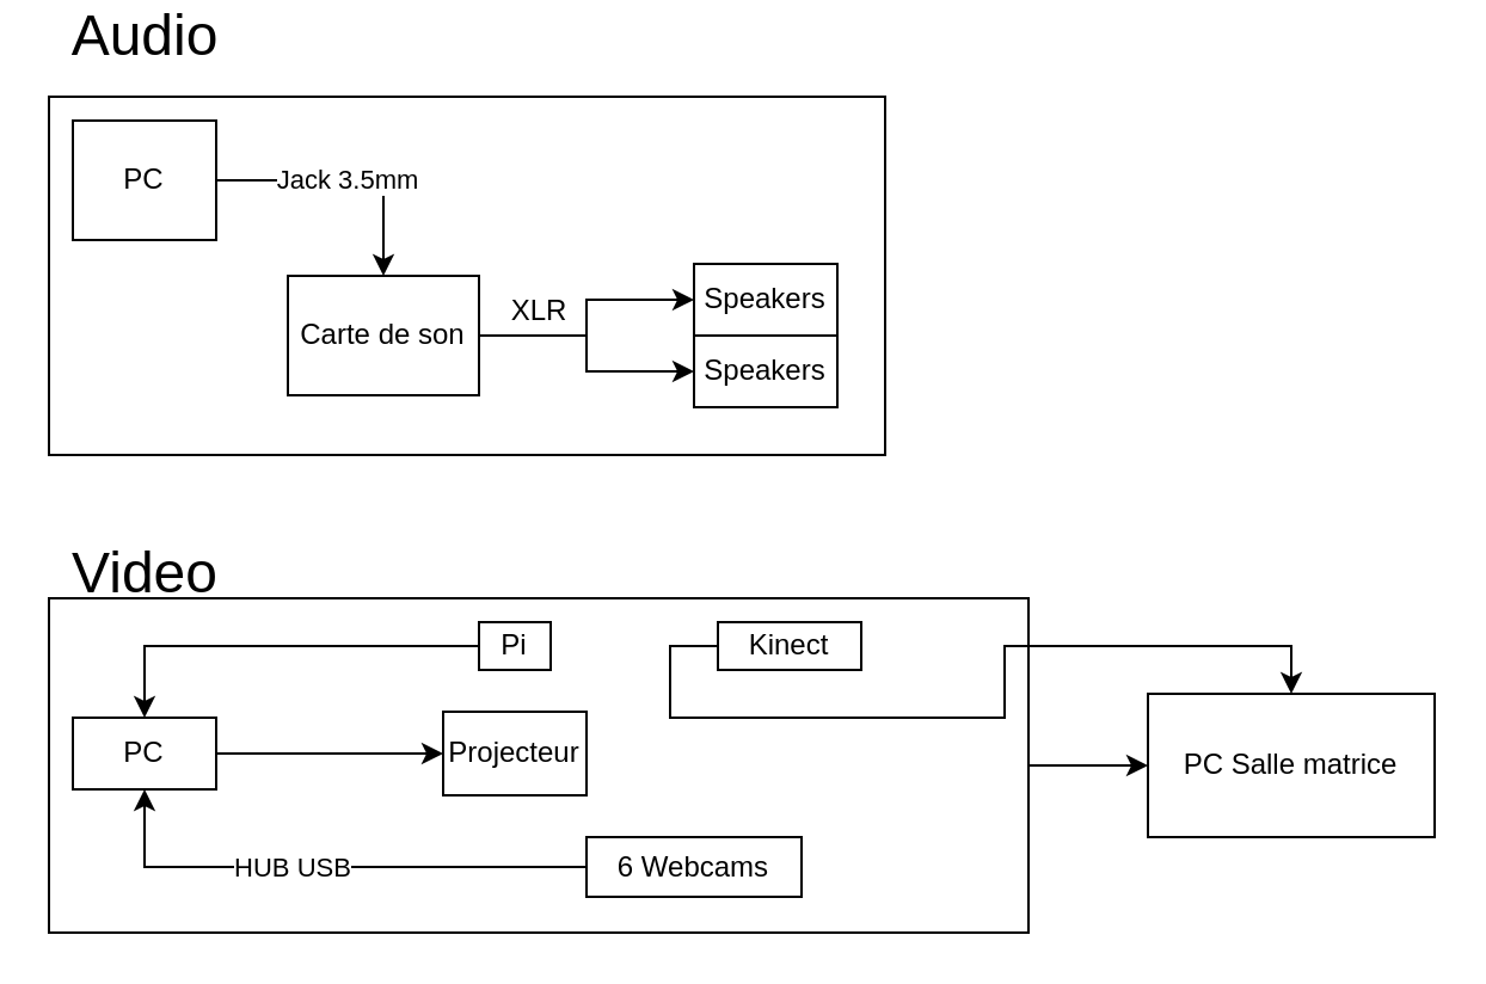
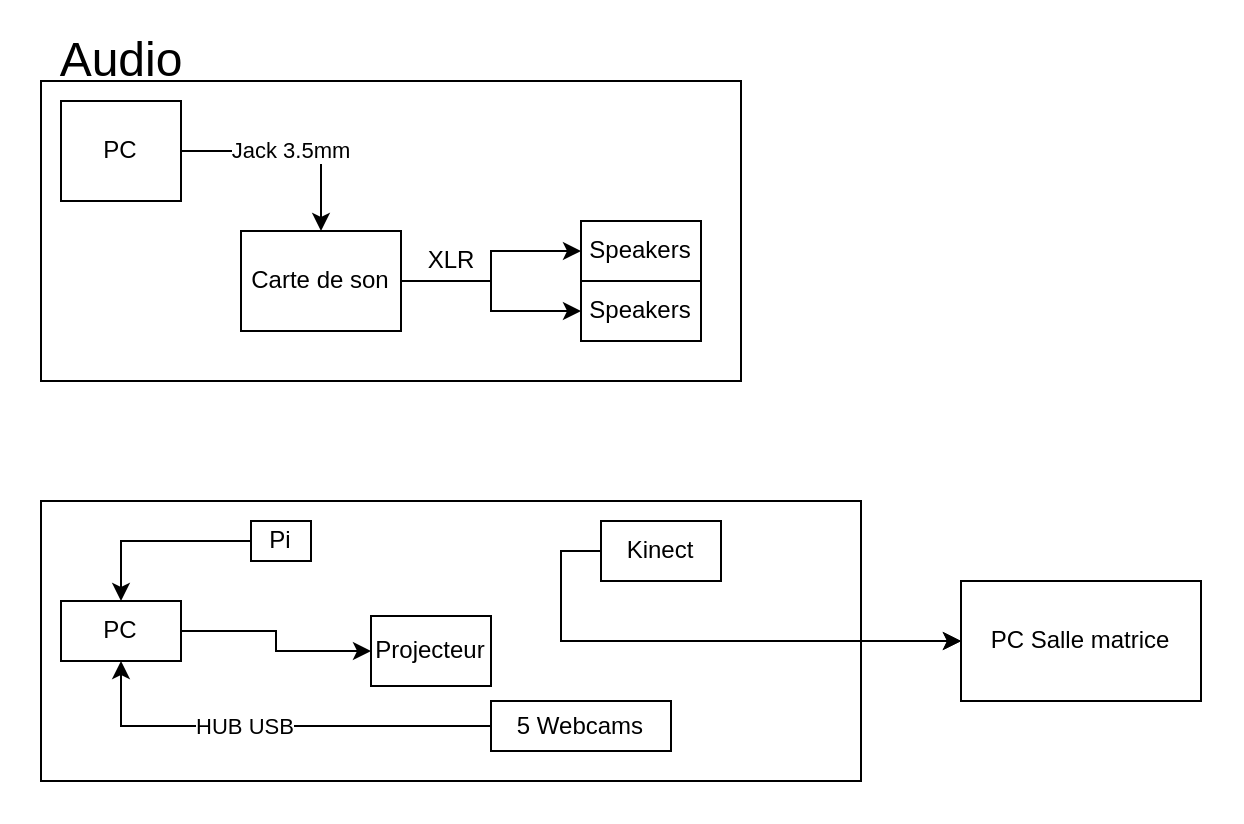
  <mxCell id="0" />
  <mxCell id="1" parent="0" />
  <mxCell id="2" value="" style="rounded=0;whiteSpace=wrap;html=1;" parent="1" vertex="1"><mxGeometry x="20" y="40" width="350" height="150" as="geometry" /></mxCell>
  <mxCell id="3" value="Jack 3.5mm" style="edgeStyle=orthogonalEdgeStyle;rounded=0;orthogonalLoop=1;jettySize=auto;html=1;exitX=1;exitY=0.5;exitDx=0;exitDy=0;" parent="1" source="4" target="7" edge="1"><mxGeometry relative="1" as="geometry"><mxPoint as="offset" /></mxGeometry></mxCell>
  <mxCell id="4" value="PC" style="rounded=0;whiteSpace=wrap;html=1;" parent="1" vertex="1"><mxGeometry x="30" y="50" width="60" height="50" as="geometry" /></mxCell>
  <mxCell id="5" style="edgeStyle=orthogonalEdgeStyle;rounded=0;orthogonalLoop=1;jettySize=auto;html=1;exitX=1;exitY=0.5;exitDx=0;exitDy=0;entryX=0;entryY=0.5;entryDx=0;entryDy=0;fontSize=12;" parent="1" source="7" target="22" edge="1"><mxGeometry relative="1" as="geometry" /></mxCell>
  <mxCell id="6" style="edgeStyle=orthogonalEdgeStyle;rounded=0;orthogonalLoop=1;jettySize=auto;html=1;exitX=1;exitY=0.5;exitDx=0;exitDy=0;entryX=0;entryY=0.5;entryDx=0;entryDy=0;fontSize=12;" parent="1" source="7" target="21" edge="1"><mxGeometry relative="1" as="geometry" /></mxCell>
  <mxCell id="7" value="Carte de son" style="rounded=0;whiteSpace=wrap;html=1;" parent="1" vertex="1"><mxGeometry x="120" y="115" width="80" height="50" as="geometry" /></mxCell>
- <mxCell id="8" value="&lt;font style=&quot;font-size: 24px&quot;&gt;Audio&lt;/font&gt;" style="text;html=1;align=center;verticalAlign=middle;resizable=0;points=[];autosize=1;strokeColor=none;fillColor=none;" parent="1" vertex="1"><mxGeometry x="20" y="5" width="80" height="20" as="geometry" /></mxCell>
+ <mxCell id="8" value="&lt;font style=&quot;font-size: 24px&quot;&gt;Audio&lt;/font&gt;" style="text;html=1;align=center;verticalAlign=middle;resizable=0;points=[];autosize=1;strokeColor=none;fillColor=none;" parent="1" vertex="1"><mxGeometry x="20" y="20" width="80" height="20" as="geometry" /></mxCell>
  <mxCell id="9" style="edgeStyle=orthogonalEdgeStyle;rounded=0;orthogonalLoop=1;jettySize=auto;html=1;exitX=1;exitY=0.5;exitDx=0;exitDy=0;entryX=0;entryY=0.5;entryDx=0;entryDy=0;" edge="1" parent="1" source="10" target="20"><mxGeometry relative="1" as="geometry" /></mxCell>
  <mxCell id="10" value="" style="rounded=0;whiteSpace=wrap;html=1;" parent="1" vertex="1"><mxGeometry x="20" y="250" width="410" height="140" as="geometry" /></mxCell>
  <mxCell id="11" style="edgeStyle=orthogonalEdgeStyle;rounded=0;orthogonalLoop=1;jettySize=auto;html=1;exitX=1;exitY=0.5;exitDx=0;exitDy=0;entryX=0;entryY=0.5;entryDx=0;entryDy=0;" edge="1" parent="1" source="12" target="19"><mxGeometry relative="1" as="geometry" /></mxCell>
  <mxCell id="12" value="PC" style="rounded=0;whiteSpace=wrap;html=1;" parent="1" vertex="1"><mxGeometry x="30" y="300" width="60" height="30" as="geometry" /></mxCell>
- <mxCell id="13" value="&lt;div style=&quot;font-size: 24px&quot;&gt;&lt;font style=&quot;font-size: 24px&quot;&gt;Video&lt;/font&gt;&lt;/div&gt;" style="text;html=1;align=center;verticalAlign=middle;resizable=0;points=[];autosize=1;strokeColor=none;fillColor=none;" parent="1" vertex="1"><mxGeometry x="20" y="230" width="80" height="20" as="geometry" /></mxCell>
  <mxCell id="14" style="edgeStyle=orthogonalEdgeStyle;rounded=0;orthogonalLoop=1;jettySize=auto;html=1;exitX=0;exitY=0.5;exitDx=0;exitDy=0;" edge="1" parent="1" source="15" target="20"><mxGeometry relative="1" as="geometry" /></mxCell>
- <mxCell id="15" value="&lt;div&gt;Kinect&lt;/div&gt;" style="rounded=0;whiteSpace=wrap;html=1;" parent="1" vertex="1"><mxGeometry x="300" y="260" width="60" height="20" as="geometry" /></mxCell>
+ <mxCell id="15" value="&lt;div&gt;Kinect&lt;/div&gt;" style="rounded=0;whiteSpace=wrap;html=1;" parent="1" vertex="1"><mxGeometry x="300" y="260" width="60" height="30" as="geometry" /></mxCell>
  <mxCell id="16" style="edgeStyle=orthogonalEdgeStyle;rounded=0;orthogonalLoop=1;jettySize=auto;html=1;exitX=0;exitY=0.5;exitDx=0;exitDy=0;entryX=0.5;entryY=1;entryDx=0;entryDy=0;" edge="1" parent="1" source="18" target="12"><mxGeometry relative="1" as="geometry" /></mxCell>
  <mxCell id="17" value="HUB USB" style="edgeLabel;html=1;align=center;verticalAlign=middle;resizable=0;points=[];" vertex="1" connectable="0" parent="16"><mxGeometry x="0.137" relative="1" as="geometry"><mxPoint as="offset" /></mxGeometry></mxCell>
- <mxCell id="18" value="6 Webcams" style="rounded=0;whiteSpace=wrap;html=1;" parent="1" vertex="1"><mxGeometry x="245" y="350" width="90" height="25" as="geometry" /></mxCell>
- <mxCell id="19" value="&lt;div&gt;Projecteur&lt;/div&gt;" style="rounded=0;whiteSpace=wrap;html=1;" parent="1" vertex="1"><mxGeometry x="185" y="297.5" width="60" height="35" as="geometry" /></mxCell>
+ <mxCell id="18" value="5 Webcams" style="rounded=0;whiteSpace=wrap;html=1;" parent="1" vertex="1"><mxGeometry x="245" y="350" width="90" height="25" as="geometry" /></mxCell>
+ <mxCell id="19" value="&lt;div&gt;Projecteur&lt;/div&gt;" style="rounded=0;whiteSpace=wrap;html=1;" parent="1" vertex="1"><mxGeometry x="185" y="307.5" width="60" height="35" as="geometry" /></mxCell>
  <mxCell id="20" value="&lt;div&gt;PC Salle matrice&lt;/div&gt;" style="whiteSpace=wrap;html=1;fontSize=12;" parent="1" vertex="1"><mxGeometry x="480" y="290" width="120" height="60" as="geometry" /></mxCell>
  <mxCell id="21" value="Speakers" style="rounded=0;whiteSpace=wrap;html=1;" parent="1" vertex="1"><mxGeometry x="290" y="140" width="60" height="30" as="geometry" /></mxCell>
  <mxCell id="22" value="Speakers" style="rounded=0;whiteSpace=wrap;html=1;" parent="1" vertex="1"><mxGeometry x="290" y="110" width="60" height="30" as="geometry" /></mxCell>
  <mxCell id="23" value="XLR" style="text;html=1;strokeColor=none;fillColor=none;align=center;verticalAlign=middle;whiteSpace=wrap;rounded=0;" vertex="1" parent="1"><mxGeometry x="207.5" y="115" width="35" height="30" as="geometry" /></mxCell>
  <mxCell id="24" style="edgeStyle=orthogonalEdgeStyle;rounded=0;orthogonalLoop=1;jettySize=auto;html=1;exitX=0;exitY=0.5;exitDx=0;exitDy=0;entryX=0.5;entryY=0;entryDx=0;entryDy=0;" edge="1" parent="1" source="25" target="12"><mxGeometry relative="1" as="geometry" /></mxCell>
- <mxCell id="25" value="Pi" style="rounded=0;whiteSpace=wrap;html=1;" vertex="1" parent="1"><mxGeometry x="200" y="260" width="30" height="20" as="geometry" /></mxCell>
+ <mxCell id="25" value="Pi" style="rounded=0;whiteSpace=wrap;html=1;" vertex="1" parent="1"><mxGeometry x="125" y="260" width="30" height="20" as="geometry" /></mxCell>
